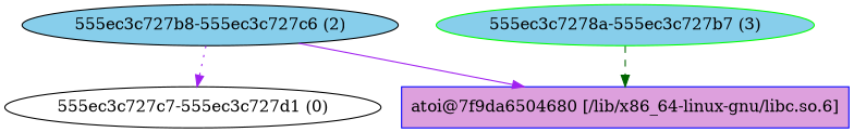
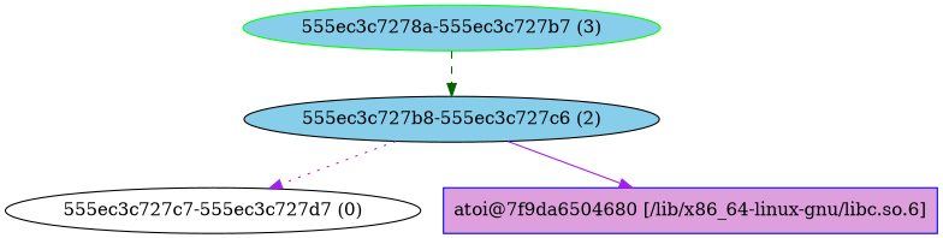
  digraph {
    node [fillcolor=skyblue style=filled]
    edge [color=purple]
-   n1 [fillcolor=white label="555ec3c727c7-555ec3c727d1 (0)"]
+   n1 [fillcolor=white label="555ec3c727c7-555ec3c727d7 (0)"]
    n2 [label="555ec3c727b8-555ec3c727c6 (2)"]
    n3 [color=blue fillcolor=plum label="atoi@7f9da6504680 [/lib/x86_64-linux-gnu/libc.so.6]" shape=rectangle]
    n4 [color=green label="555ec3c7278a-555ec3c727b7 (3)"]
    n2 -> n1 [style=dotted]
    n2 -> n3 [style=solid]
-   n4 -> n3 [color=darkgreen style=dashed]
+   n4 -> n2 [color=darkgreen style=dashed]
  }
